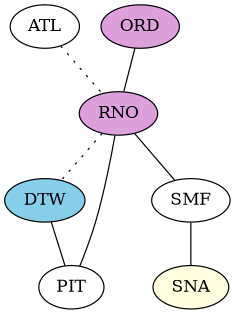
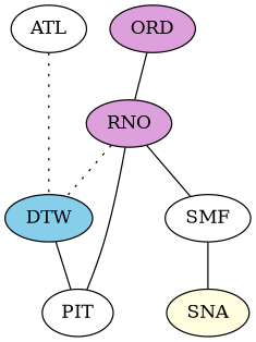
  graph {
    node [fillcolor=white style=filled]
    edge [style=solid]
    ORD [fillcolor=plum]
    RNO [fillcolor=plum]
    DTW [fillcolor=skyblue]
    PIT
    SMF
    ATL
    SNA [fillcolor=lightyellow]
    ORD -- RNO [miles=1671]
    RNO -- DTW [miles=113 style=dotted]
    RNO -- PIT [miles=2081]
    RNO -- SMF [miles=390]
    DTW -- PIT [miles=415]
    SMF -- SNA [miles=787]
-   ATL -- RNO [miles=1903 style=dotted]
+   ATL -- DTW [miles=1903 style=dotted]
  }
